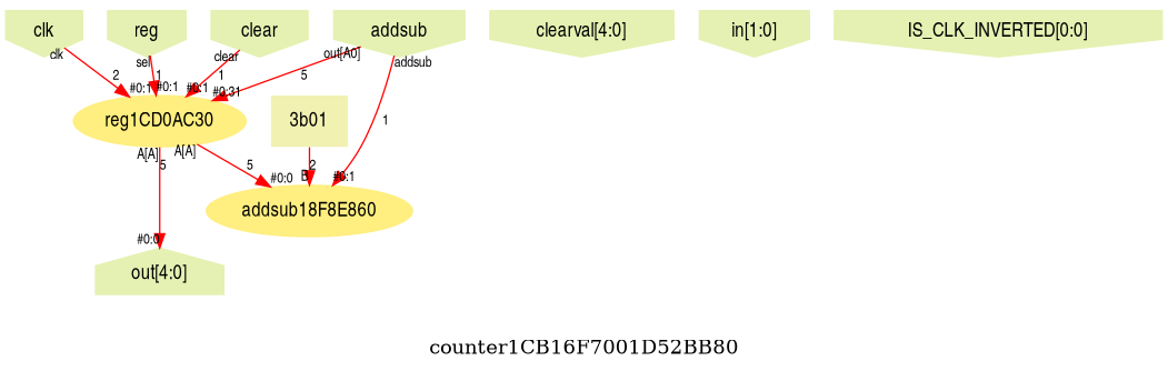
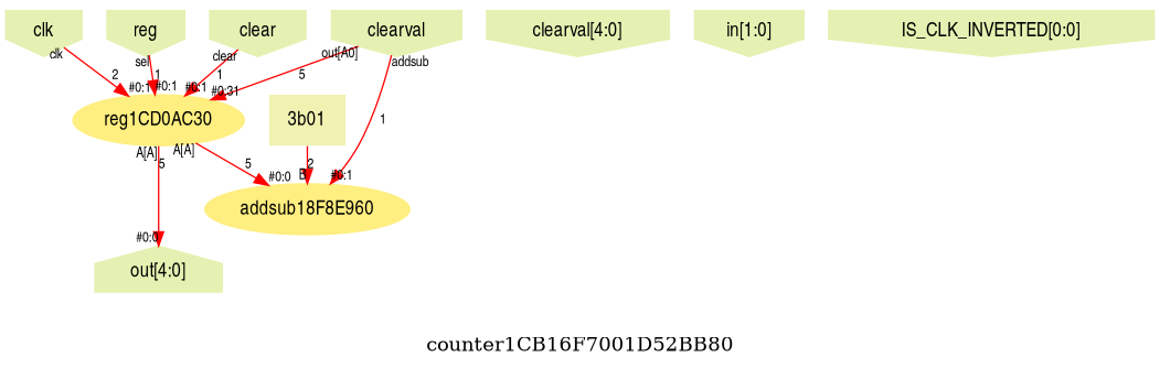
  digraph {
    label=counter1CB16F7001D52BB80
    ranksep=0.1
    splines=true
    node [color="#e4f1b2" fontname=helveticanarrow shape=invhouse style=filled]
    edge [color="#ff0000" fontname=helveticanarrow fontsize=10 headlabel="#0:1" taillabel="A[A]"]
    n1 [label=clk]
    n2 [label=reg]
    n3 [label=clear]
    n4 [label="clearval[4:0]"]
    n5 [label="in[1:0]"]
-   n6 [label=addsub]
+   n6 [label=clearval]
    n7 [label="IS_CLK_INVERTED[0:0]"]
    n8 [label="out[4:0]" shape=house]
    n9 [color="#ffee80" label=reg1CD0AC30 shape=""]
-   n10 [color="#ffee80" label=addsub18F8E860 shape=""]
+   n10 [color="#ffee80" label=addsub18F8E960 shape=""]
    n11 [color="#f1f1b2" label="3b01" shape=plaintext]
    subgraph sub_1 {
      rank=source
      n1
      n2
      n3
      n4
      n5
      n6
      n7
    }
    subgraph sub_2 {
      rank=sink
      n8
    }
    n1 -> n9 [label=2 taillabel=clk]
    n2 -> n9 [label=1 taillabel=sel]
    n3 -> n9 [label=1 taillabel=clear]
    n6 -> n9 [headlabel="#0:31" label=5 taillabel="out[A0]"]
    n6 -> n10 [label=1 taillabel=addsub]
    n9 -> n8 [headlabel="#0:0" label=5]
    n9 -> n10 [headlabel="#0:0" label=5]
    n11 -> n10 [headlabel=B label=2 taillabel=""]
  }
